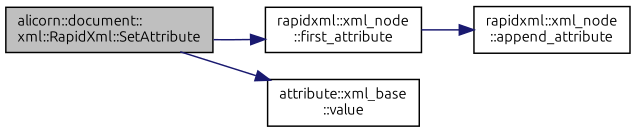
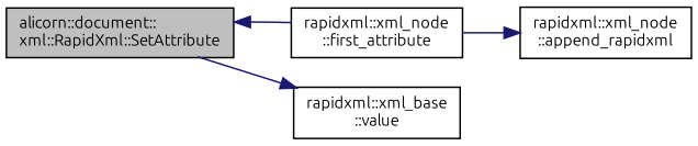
  digraph {
    fontname=Ubuntu
    rankdir=LR
    node [color=black fillcolor=white fontname=Ubuntu fontsize=10 shape=record style=filled]
    edge [color=midnightblue fontname=Ubuntu fontsize=10 labelfontname=Verdana labelfontsize=10 style=solid]
    n1 [fillcolor=grey75 fontcolor=black height=0.2 label="alicorn::document::\lxml::RapidXml::SetAttribute" width=0.4]
    n2 [height=0.2 label="rapidxml::xml_node\l::first_attribute" width=0.4]
-   n3 [height=0.2 label="attribute::xml_base\l::value" width=0.4]
-   n4 [height=0.2 label="rapidxml::xml_node\l::append_attribute" width=0.4]
-   n1 -> n2
+   n3 [height=0.2 label="rapidxml::xml_base\l::value" width=0.4]
+   n4 [height=0.2 label="rapidxml::xml_node\l::append_rapidxml" width=0.4]
+   n2 -> n1
    n1 -> n3
    n2 -> n4
  }
